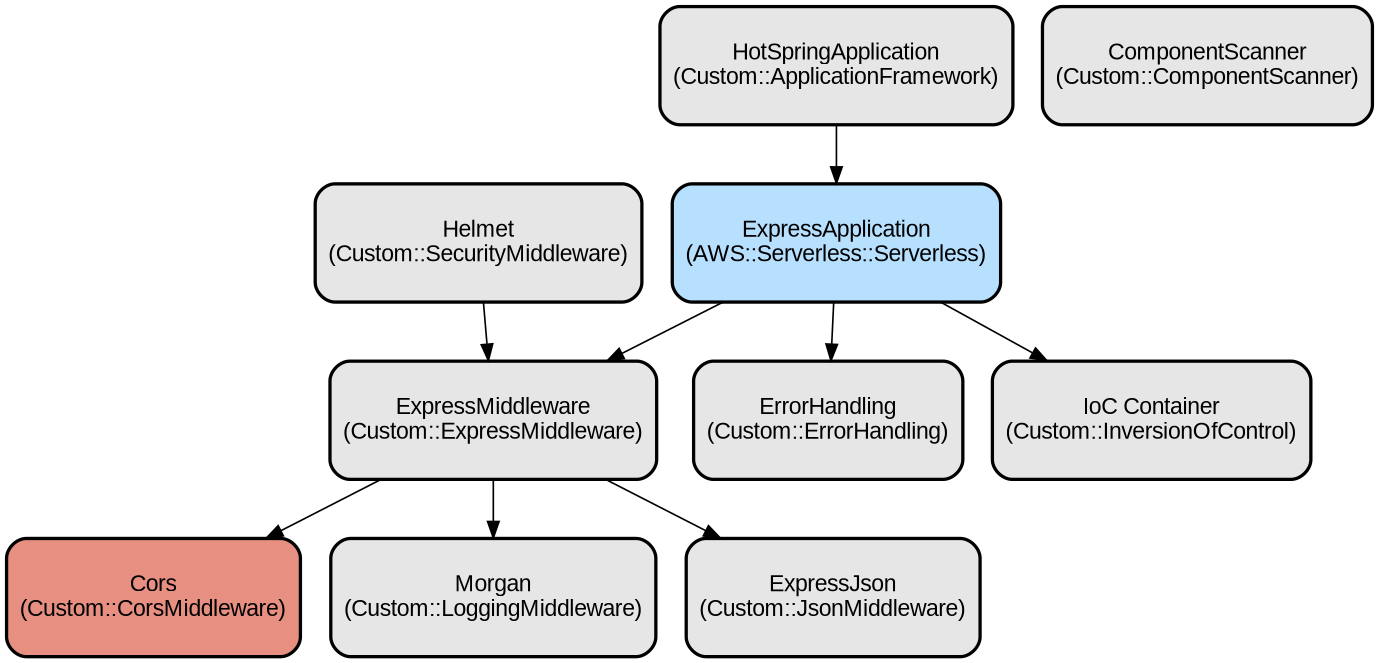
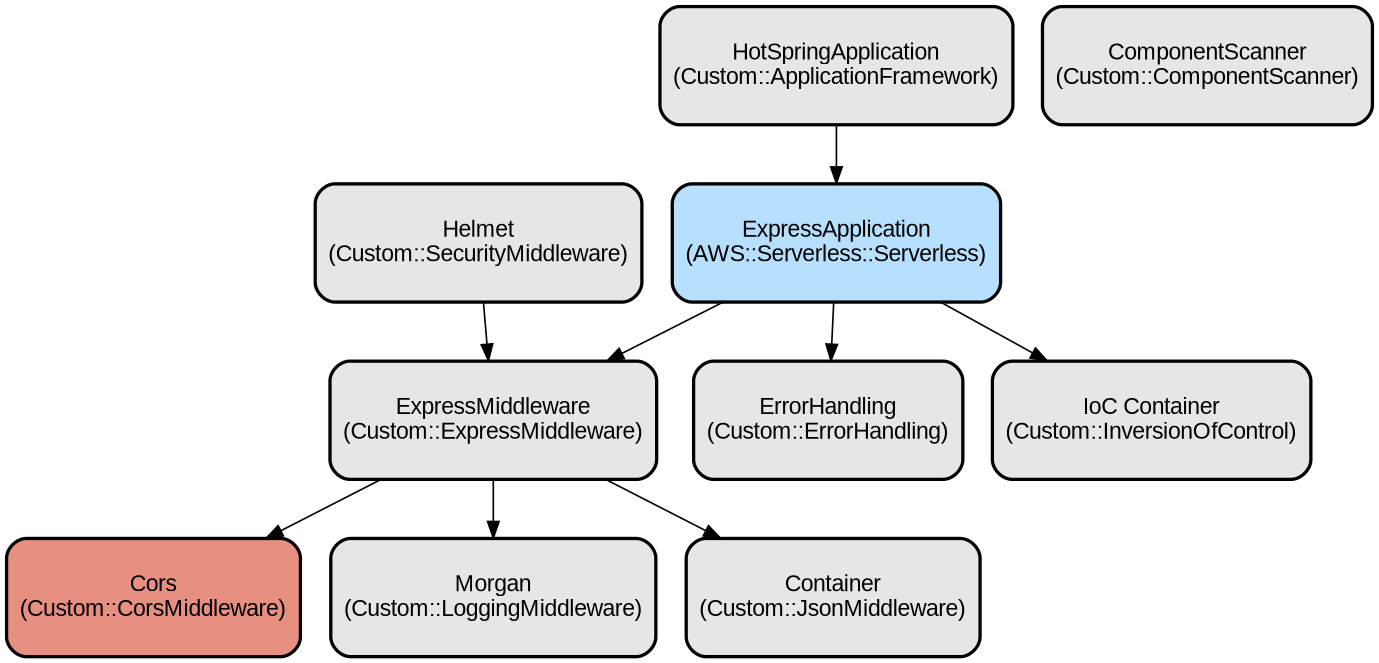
  digraph {
    node [color=black fillcolor="#E6E6E6" fontname=Arial shape=rectangle style="filled,bold,rounded"]
    n1 [fillcolor="#B7E0FF" height=1 label="ExpressApplication\n(AWS::Serverless::Serverless)"]
    n2 [height=1 label="ExpressMiddleware\n(Custom::ExpressMiddleware)"]
    n3 [height=1 label="ErrorHandling\n(Custom::ErrorHandling)"]
    n4 [height=1 label="IoC Container\n(Custom::InversionOfControl)"]
    n5 [fillcolor="#E78F81" height=1 label="Cors\n(Custom::CorsMiddleware)"]
    n6 [height=1 label="Morgan\n(Custom::LoggingMiddleware)"]
-   n7 [height=1 label="ExpressJson\n(Custom::JsonMiddleware)"]
+   n7 [height=1 label="Container\n(Custom::JsonMiddleware)"]
    n8 [height=1 label="Helmet\n(Custom::SecurityMiddleware)"]
    n9 [height=1 label="HotSpringApplication\n(Custom::ApplicationFramework)"]
    n10 [height=1 label="ComponentScanner\n(Custom::ComponentScanner)"]
    n1 -> n2
    n1 -> n3
    n1 -> n4
    n2 -> n5
    n2 -> n6
    n2 -> n7
    n8 -> n2
    n9 -> n1
  }
